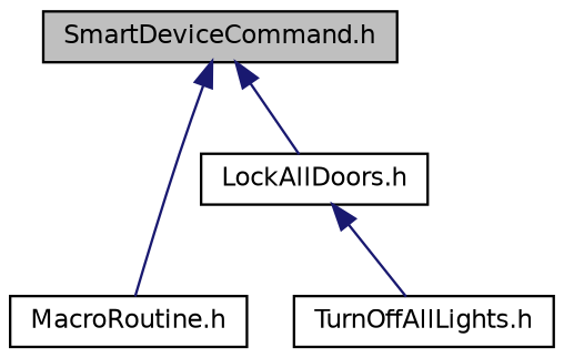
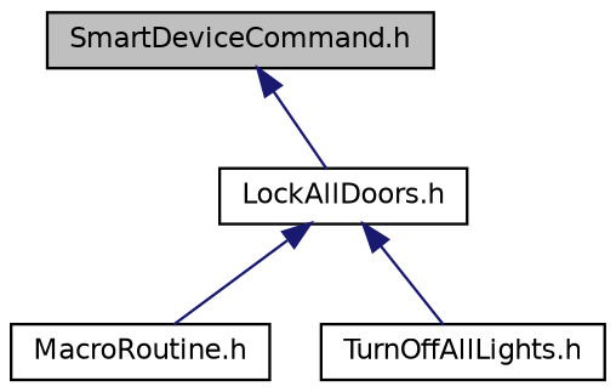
  digraph {
    node [color=black fillcolor=white fontname=Helvetica fontsize=10 shape=record style=filled]
    edge [color=midnightblue dir=back fontname=Helvetica fontsize=10 labelfontname=Helvetica labelfontsize=10 style=solid]
    n1 [fillcolor=grey75 fontcolor=black height=0.2 label="SmartDeviceCommand.h" width=0.4]
    n2 [height=0.2 label="LockAllDoors.h" width=0.4]
    n3 [height=0.2 label="MacroRoutine.h" width=0.4]
    n4 [height=0.2 label="TurnOffAllLights.h" width=0.4]
    n1 -> n2
-   n1 -> n3
+   n2 -> n3
    n2 -> n4
  }
